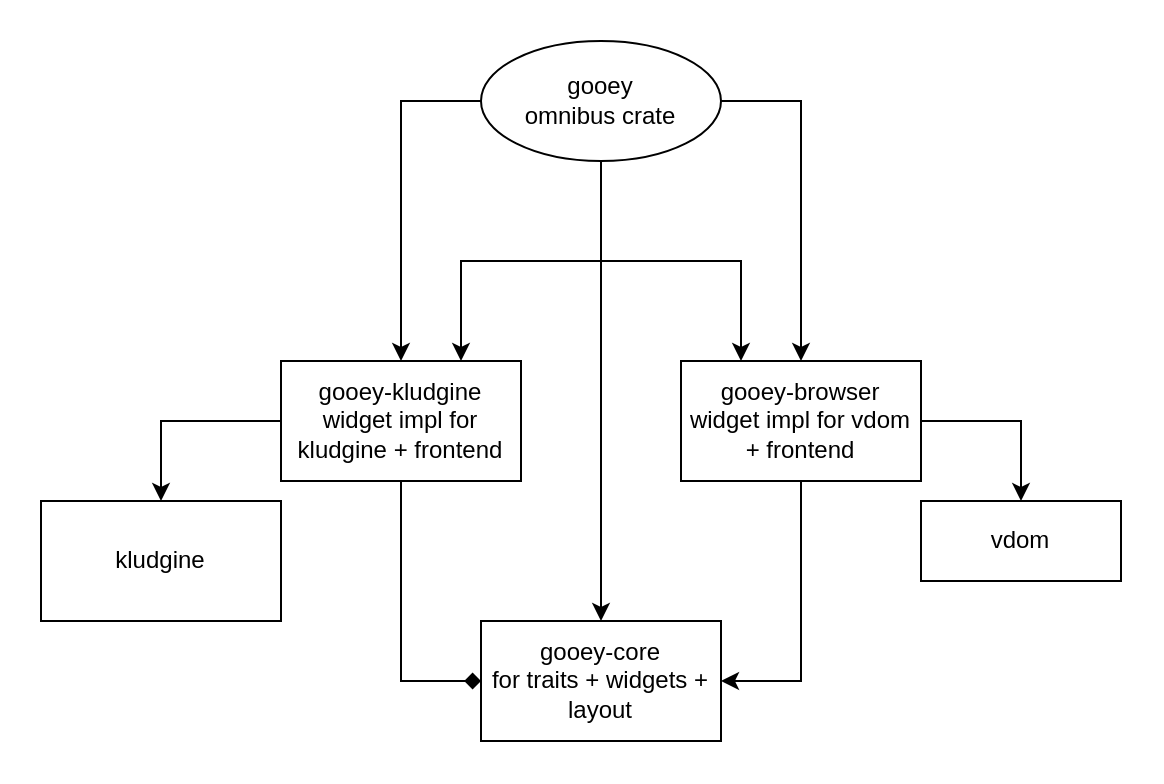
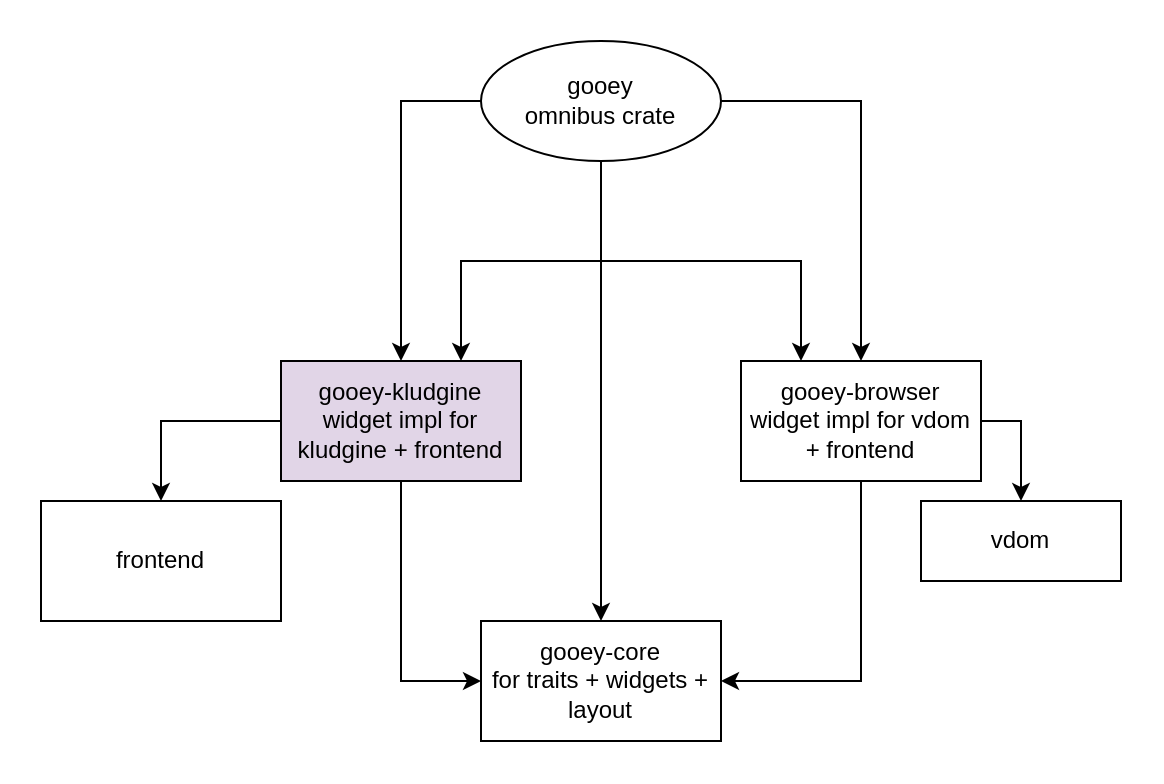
  <mxCell id="0" />
  <mxCell id="1" parent="0" />
  <mxCell id="2" value="" style="edgeStyle=orthogonalEdgeStyle;rounded=0;orthogonalLoop=1;jettySize=auto;html=1;exitX=0.75;exitY=0;exitDx=0;exitDy=0;startArrow=classic;startFill=1;endArrow=none;endFill=0;entryX=0.5;entryY=1;entryDx=0;entryDy=0;" parent="1" source="5" target="6" edge="1"><mxGeometry relative="1" as="geometry"><mxPoint x="340" y="130" as="targetPoint" /></mxGeometry></mxCell>
- <mxCell id="3" style="edgeStyle=orthogonalEdgeStyle;rounded=0;orthogonalLoop=1;jettySize=auto;html=1;exitX=0.5;exitY=1;exitDx=0;exitDy=0;entryX=0;entryY=0.5;entryDx=0;entryDy=0;endArrow=diamond;" parent="1" source="5" target="12" edge="1"><mxGeometry relative="1" as="geometry" /></mxCell>
+ <mxCell id="3" style="edgeStyle=orthogonalEdgeStyle;rounded=0;orthogonalLoop=1;jettySize=auto;html=1;exitX=0.5;exitY=1;exitDx=0;exitDy=0;entryX=0;entryY=0.5;entryDx=0;entryDy=0;" parent="1" source="5" target="12" edge="1"><mxGeometry relative="1" as="geometry" /></mxCell>
  <mxCell id="4" style="edgeStyle=orthogonalEdgeStyle;rounded=0;orthogonalLoop=1;jettySize=auto;html=1;exitX=0.5;exitY=0;exitDx=0;exitDy=0;entryX=0;entryY=0.5;entryDx=0;entryDy=0;startArrow=classic;startFill=1;endArrow=none;endFill=0;" parent="1" source="5" target="6" edge="1"><mxGeometry relative="1" as="geometry" /></mxCell>
- <mxCell id="5" value="gooey-kludgine&lt;br&gt;widget impl for kludgine + frontend" style="rounded=0;whiteSpace=wrap;html=1;" parent="1" vertex="1"><mxGeometry x="140" y="180" width="120" height="60" as="geometry" /></mxCell>
+ <mxCell id="5" value="gooey-kludgine&lt;br&gt;widget impl for kludgine + frontend" style="rounded=0;whiteSpace=wrap;html=1;fillColor=#e1d5e7;" parent="1" vertex="1"><mxGeometry x="140" y="180" width="120" height="60" as="geometry" /></mxCell>
  <mxCell id="6" value="gooey&lt;br&gt;omnibus crate" style="ellipse;whiteSpace=wrap;html=1;" parent="1" vertex="1"><mxGeometry x="240" y="20" width="120" height="60" as="geometry" /></mxCell>
  <mxCell id="7" style="edgeStyle=orthogonalEdgeStyle;rounded=0;orthogonalLoop=1;jettySize=auto;html=1;entryX=0;entryY=0.5;entryDx=0;entryDy=0;startArrow=classic;startFill=1;endArrow=none;endFill=0;" parent="1" source="8" target="5" edge="1"><mxGeometry relative="1" as="geometry" /></mxCell>
- <mxCell id="8" value="kludgine" style="rounded=0;whiteSpace=wrap;html=1;" parent="1" vertex="1"><mxGeometry x="20" y="250" width="120" height="60" as="geometry" /></mxCell>
+ <mxCell id="8" value="frontend" style="rounded=0;whiteSpace=wrap;html=1;" parent="1" vertex="1"><mxGeometry x="20" y="250" width="120" height="60" as="geometry" /></mxCell>
  <mxCell id="9" style="edgeStyle=orthogonalEdgeStyle;rounded=0;orthogonalLoop=1;jettySize=auto;html=1;entryX=1;entryY=0.5;entryDx=0;entryDy=0;endArrow=none;endFill=0;startArrow=classic;startFill=1;" parent="1" source="10" target="16" edge="1"><mxGeometry relative="1" as="geometry" /></mxCell>
  <mxCell id="10" value="vdom" style="rounded=0;whiteSpace=wrap;html=1;" parent="1" vertex="1"><mxGeometry x="460" y="250" width="100" height="40" as="geometry" /></mxCell>
  <mxCell id="11" value="" style="edgeStyle=orthogonalEdgeStyle;rounded=0;orthogonalLoop=1;jettySize=auto;html=1;exitX=0.5;exitY=1;exitDx=0;exitDy=0;" parent="1" source="6" target="12" edge="1"><mxGeometry relative="1" as="geometry"><mxPoint x="340" y="130" as="sourcePoint" /></mxGeometry></mxCell>
  <mxCell id="12" value="gooey-core&lt;br&gt;for traits + widgets + layout" style="rounded=0;whiteSpace=wrap;html=1;" parent="1" vertex="1"><mxGeometry x="240" y="310" width="120" height="60" as="geometry" /></mxCell>
  <mxCell id="13" style="edgeStyle=orthogonalEdgeStyle;rounded=0;orthogonalLoop=1;jettySize=auto;html=1;exitX=0.25;exitY=0;exitDx=0;exitDy=0;endArrow=none;endFill=0;startArrow=classic;startFill=1;entryX=0.5;entryY=1;entryDx=0;entryDy=0;" parent="1" source="16" target="6" edge="1"><mxGeometry relative="1" as="geometry"><mxPoint x="340" y="130" as="targetPoint" /></mxGeometry></mxCell>
  <mxCell id="14" style="edgeStyle=orthogonalEdgeStyle;rounded=0;orthogonalLoop=1;jettySize=auto;html=1;exitX=0.5;exitY=1;exitDx=0;exitDy=0;entryX=1;entryY=0.5;entryDx=0;entryDy=0;" parent="1" source="16" target="12" edge="1"><mxGeometry relative="1" as="geometry" /></mxCell>
  <mxCell id="15" style="edgeStyle=orthogonalEdgeStyle;rounded=0;orthogonalLoop=1;jettySize=auto;html=1;exitX=0.5;exitY=0;exitDx=0;exitDy=0;entryX=1;entryY=0.5;entryDx=0;entryDy=0;endArrow=none;endFill=0;startArrow=classic;startFill=1;" parent="1" source="16" target="6" edge="1"><mxGeometry relative="1" as="geometry"><mxPoint x="160" y="60" as="targetPoint" /></mxGeometry></mxCell>
- <mxCell id="16" value="gooey-browser&lt;br&gt;widget impl for vdom + frontend" style="rounded=0;whiteSpace=wrap;html=1;" parent="1" vertex="1"><mxGeometry x="340" y="180" width="120" height="60" as="geometry" /></mxCell>
+ <mxCell id="16" value="gooey-browser&lt;br&gt;widget impl for vdom + frontend" style="rounded=0;whiteSpace=wrap;html=1;" parent="1" vertex="1"><mxGeometry x="370" y="180" width="120" height="60" as="geometry" /></mxCell>
